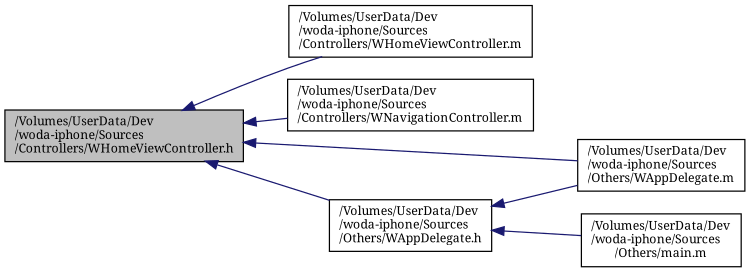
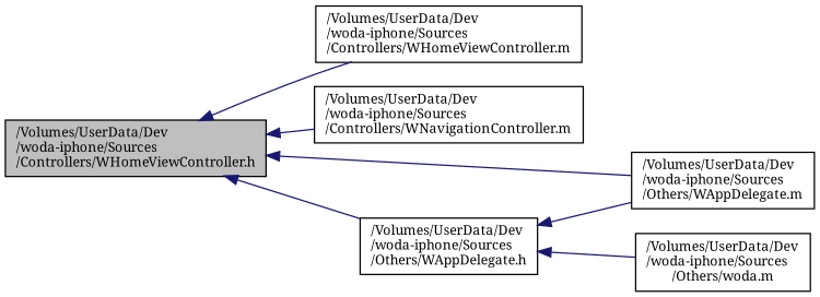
  digraph {
    rankdir=LR
    fontname="Noto Serif"
    node [color=black fillcolor=white fontname="Noto Serif" fontsize=10 shape=record style=filled]
    edge [color=midnightblue dir=back fontname="Noto Serif" fontsize=10 labelfontname=Helvetica labelfontsize=10 style=solid]
    n1 [fillcolor=grey75 fontcolor=black height=0.2 label="/Volumes/UserData/Dev\l/woda-iphone/Sources\l/Controllers/WHomeViewController.h" width=0.4]
    n2 [height=0.2 label="/Volumes/UserData/Dev\l/woda-iphone/Sources\l/Controllers/WHomeViewController.m" width=0.4]
    n3 [height=0.2 label="/Volumes/UserData/Dev\l/woda-iphone/Sources\l/Controllers/WNavigationController.m" width=0.4]
    n4 [height=0.2 label="/Volumes/UserData/Dev\l/woda-iphone/Sources\l/Others/WAppDelegate.h" width=0.4]
    n5 [height=0.2 label="/Volumes/UserData/Dev\l/woda-iphone/Sources\l/Others/WAppDelegate.m" width=0.4]
-   n6 [height=0.2 label="/Volumes/UserData/Dev\l/woda-iphone/Sources\l/Others/main.m" width=0.4]
+   n6 [height=0.2 label="/Volumes/UserData/Dev\l/woda-iphone/Sources\l/Others/woda.m" width=0.4]
    n1 -> n2
    n1 -> n3
    n1 -> n4
    n1 -> n5
    n4 -> n5
    n4 -> n6
  }
